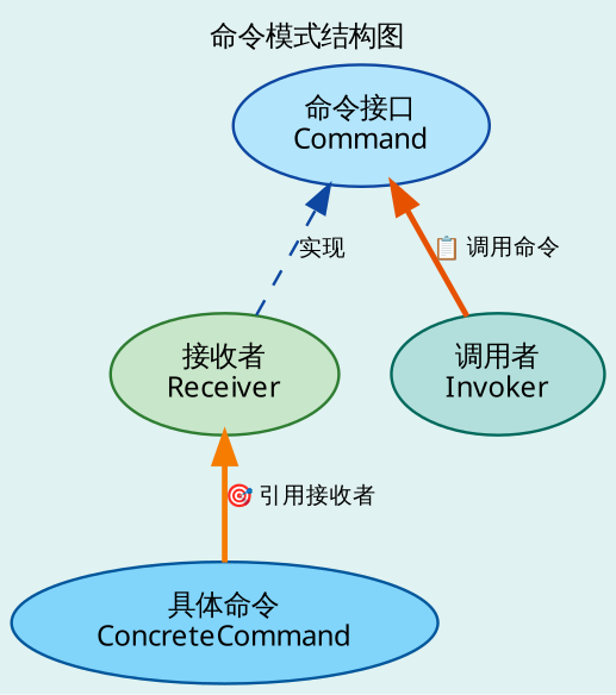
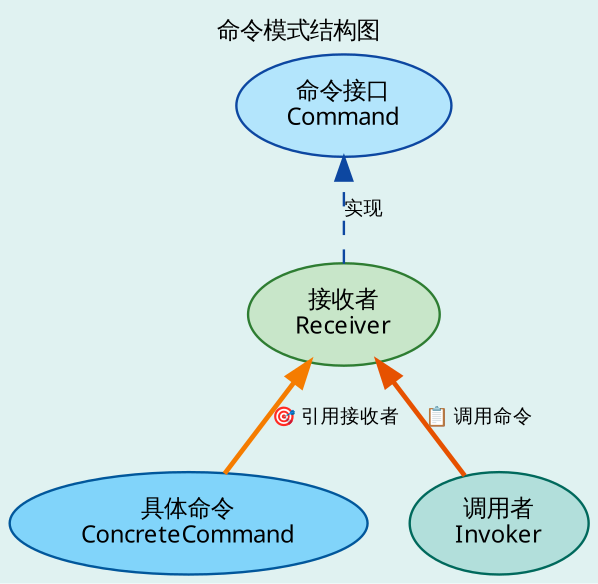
  digraph {
    bgcolor="#e0f2f1"
    fontname="Microsoft YaHei"
    fontsize=10
    label="命令模式结构图"
    labelloc=t
    rankdir=BT
    node [fontname="Microsoft YaHei" fontsize=10 style="filled,rounded"]
    edge [fontname="Microsoft YaHei" fontsize=8 style=bold]
    n1 [color="#0d47a1" fillcolor="#b3e5fc" label="命令接口\nCommand"]
    n2 [color="#01579b" fillcolor="#81d4fa" label="具体命令\nConcreteCommand"]
    n3 [color="#2e7d32" fillcolor="#c8e6c9" label="接收者\nReceiver"]
    n4 [color="#00695c" fillcolor="#b2dfdb" label="调用者\nInvoker"]
    n2 -> n3 [color="#f57c00" label="🎯 引用接收者"]
    n3 -> n1 [color="#0d47a1" label="实现" style=dashed]
-   n4 -> n1 [color="#e65100" label="📋 调用命令"]
+   n4 -> n3 [color="#e65100" label="📋 调用命令"]
  }
